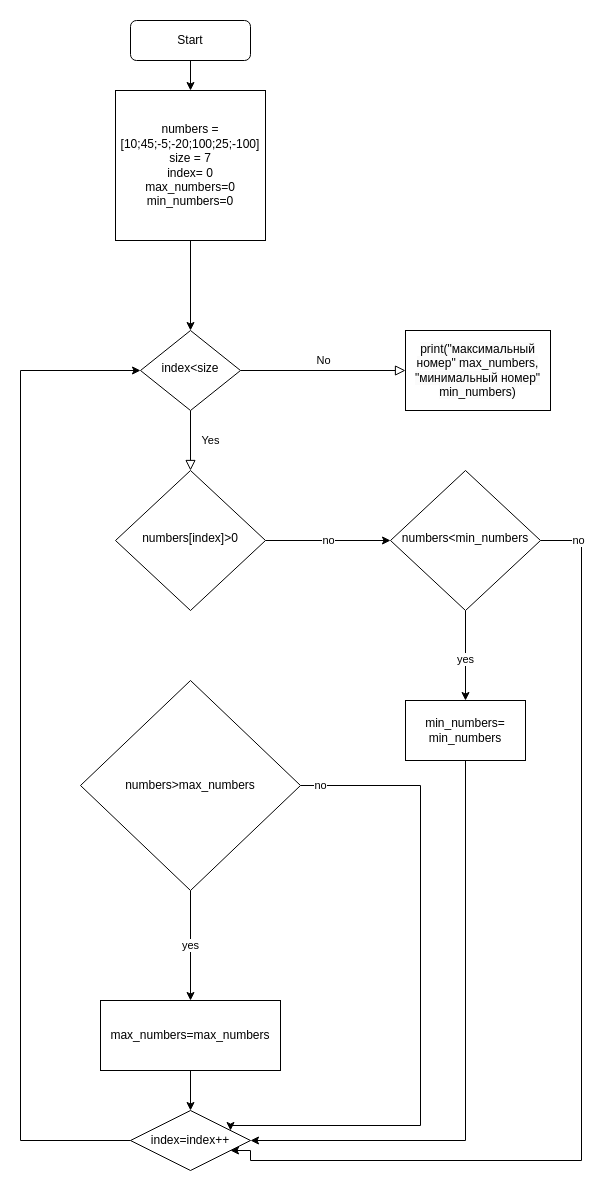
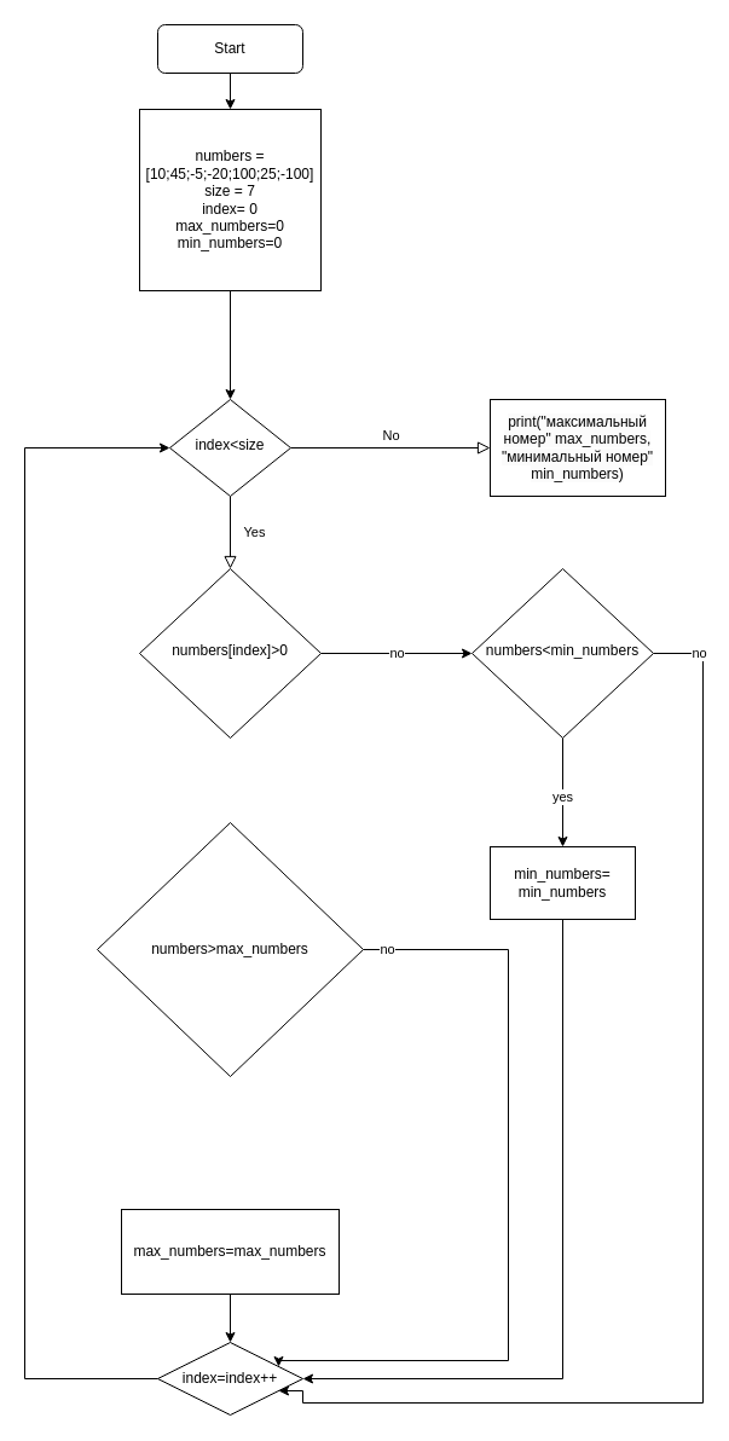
  <mxCell id="0" />
  <mxCell id="1" parent="0" />
  <mxCell id="2" style="edgeStyle=orthogonalEdgeStyle;rounded=0;orthogonalLoop=1;jettySize=auto;html=1;" edge="1" parent="1" source="3" target="10"><mxGeometry relative="1" as="geometry" /></mxCell>
  <mxCell id="3" value="Start" style="rounded=1;whiteSpace=wrap;html=1;fontSize=12;glass=0;strokeWidth=1;shadow=0;" parent="1" vertex="1"><mxGeometry x="130" width="120" height="40" as="geometry" y="20" /></mxCell>
  <mxCell id="4" value="Yes" style="rounded=0;html=1;jettySize=auto;orthogonalLoop=1;fontSize=11;endArrow=block;endFill=0;endSize=8;strokeWidth=1;shadow=0;labelBackgroundColor=none;edgeStyle=orthogonalEdgeStyle;" parent="1" source="6" target="8" edge="1"><mxGeometry y="20" relative="1" as="geometry"><mxPoint as="offset" /></mxGeometry></mxCell>
  <mxCell id="5" value="No" style="edgeStyle=orthogonalEdgeStyle;rounded=0;html=1;jettySize=auto;orthogonalLoop=1;fontSize=11;endArrow=block;endFill=0;endSize=8;strokeWidth=1;shadow=0;labelBackgroundColor=none;entryX=0;entryY=0.5;entryDx=0;entryDy=0;" parent="1" source="6" target="18" edge="1"><mxGeometry y="10" relative="1" as="geometry"><mxPoint as="offset" /><mxPoint x="401.53" y="371.52" as="targetPoint" /></mxGeometry></mxCell>
  <mxCell id="6" value="index&amp;lt;size" style="rhombus;whiteSpace=wrap;html=1;shadow=0;fontFamily=Helvetica;fontSize=12;align=center;strokeWidth=1;spacing=6;spacingTop=-4;" parent="1" vertex="1"><mxGeometry x="140" y="330" width="100" height="80" as="geometry" /></mxCell>
  <mxCell id="7" value="no" style="edgeStyle=orthogonalEdgeStyle;rounded=0;orthogonalLoop=1;jettySize=auto;html=1;entryX=0;entryY=0.5;entryDx=0;entryDy=0;" edge="1" parent="1" source="8" target="13"><mxGeometry relative="1" as="geometry"><mxPoint x="400" y="540" as="targetPoint" /></mxGeometry></mxCell>
  <mxCell id="8" value="numbers[index]&amp;gt;0" style="rhombus;whiteSpace=wrap;html=1;shadow=0;fontFamily=Helvetica;fontSize=12;align=center;strokeWidth=1;spacing=6;spacingTop=-4;" parent="1" vertex="1"><mxGeometry x="115" y="470" width="150" height="140" as="geometry" /></mxCell>
  <mxCell id="9" style="edgeStyle=orthogonalEdgeStyle;rounded=0;orthogonalLoop=1;jettySize=auto;html=1;entryX=0.5;entryY=0;entryDx=0;entryDy=0;" edge="1" parent="1" source="10" target="6"><mxGeometry relative="1" as="geometry"><mxPoint x="240" y="260" as="targetPoint" /></mxGeometry></mxCell>
  <mxCell id="10" value="numbers =[10;45;-5;-20;100;25;-100]&lt;br&gt;size = 7&lt;br&gt;index= 0&lt;br&gt;max_numbers=0&lt;br&gt;min_numbers=0" style="whiteSpace=wrap;html=1;aspect=fixed;" vertex="1" parent="1"><mxGeometry x="115" y="90" width="150" height="150" as="geometry" /></mxCell>
  <mxCell id="11" value="yes" style="edgeStyle=orthogonalEdgeStyle;rounded=0;orthogonalLoop=1;jettySize=auto;html=1;entryX=0.5;entryY=0;entryDx=0;entryDy=0;" edge="1" parent="1" source="13" target="15"><mxGeometry x="0.086" relative="1" as="geometry"><mxPoint x="465" y="660" as="targetPoint" /><mxPoint as="offset" /></mxGeometry></mxCell>
  <mxCell id="12" value="no" style="edgeStyle=orthogonalEdgeStyle;rounded=0;orthogonalLoop=1;jettySize=auto;html=1;entryX=1;entryY=0.75;entryDx=0;entryDy=0;" edge="1" parent="1" target="17"><mxGeometry x="-0.926" relative="1" as="geometry"><mxPoint x="330" y="1290" as="targetPoint" /><mxPoint x="540" y="540" as="sourcePoint" /><Array as="points"><mxPoint x="581" y="540" /><mxPoint x="581" y="1160" /><mxPoint x="250" y="1160" /></Array><mxPoint as="offset" /></mxGeometry></mxCell>
  <mxCell id="13" value="numbers&amp;lt;min_numbers" style="rhombus;whiteSpace=wrap;html=1;shadow=0;fontFamily=Helvetica;fontSize=12;align=center;strokeWidth=1;spacing=6;spacingTop=-4;" vertex="1" parent="1"><mxGeometry x="390" y="470" width="150" height="140" as="geometry" /></mxCell>
  <mxCell id="14" style="edgeStyle=orthogonalEdgeStyle;rounded=0;orthogonalLoop=1;jettySize=auto;html=1;entryX=1;entryY=0.5;entryDx=0;entryDy=0;exitX=0.5;exitY=1;exitDx=0;exitDy=0;" edge="1" parent="1" source="15" target="17"><mxGeometry relative="1" as="geometry" /></mxCell>
  <mxCell id="15" value="min_numbers= min_numbers" style="rounded=0;whiteSpace=wrap;html=1;" vertex="1" parent="1"><mxGeometry x="405" y="700" width="120" height="60" as="geometry" /></mxCell>
  <mxCell id="16" style="edgeStyle=orthogonalEdgeStyle;rounded=0;orthogonalLoop=1;jettySize=auto;html=1;entryX=0;entryY=0.5;entryDx=0;entryDy=0;" edge="1" parent="1" source="17" target="6"><mxGeometry relative="1" as="geometry"><Array as="points"><mxPoint x="20" y="1140" /><mxPoint x="20" y="370" /></Array></mxGeometry></mxCell>
  <mxCell id="17" value="index=index++" style="rhombus;whiteSpace=wrap;html=1;" vertex="1" parent="1"><mxGeometry x="130" y="1110" width="120" height="60" as="geometry" /></mxCell>
  <mxCell id="18" value="&lt;br&gt;&lt;span style=&quot;border-color: var(--border-color); color: rgb(0, 0, 0); font-family: Helvetica; font-size: 12px; font-style: normal; font-variant-ligatures: normal; font-variant-caps: normal; font-weight: 400; letter-spacing: normal; orphans: 2; text-align: center; text-indent: 0px; text-transform: none; widows: 2; word-spacing: 0px; -webkit-text-stroke-width: 0px; text-decoration-thickness: initial; text-decoration-style: initial; text-decoration-color: initial; background-color: rgb(251, 251, 251); float: none; display: inline !important;&quot;&gt;print(&quot;максимальный номер&quot; max_numbers,&lt;/span&gt;&lt;br style=&quot;border-color: var(--border-color); color: rgb(0, 0, 0); font-family: Helvetica; font-size: 12px; font-style: normal; font-variant-ligatures: normal; font-variant-caps: normal; font-weight: 400; letter-spacing: normal; orphans: 2; text-align: center; text-indent: 0px; text-transform: none; widows: 2; word-spacing: 0px; -webkit-text-stroke-width: 0px; text-decoration-thickness: initial; text-decoration-style: initial; text-decoration-color: initial; background-color: rgb(251, 251, 251);&quot;&gt;&lt;span style=&quot;border-color: var(--border-color); color: rgb(0, 0, 0); font-family: Helvetica; font-size: 12px; font-style: normal; font-variant-ligatures: normal; font-variant-caps: normal; font-weight: 400; letter-spacing: normal; orphans: 2; text-align: center; text-indent: 0px; text-transform: none; widows: 2; word-spacing: 0px; -webkit-text-stroke-width: 0px; text-decoration-thickness: initial; text-decoration-style: initial; text-decoration-color: initial; background-color: rgb(251, 251, 251); float: none; display: inline !important;&quot;&gt;&quot;минимальный номер&quot; min_numbers)&lt;/span&gt;&lt;br style=&quot;border-color: var(--border-color); color: rgb(0, 0, 0); font-family: Helvetica; font-size: 12px; font-style: normal; font-variant-ligatures: normal; font-variant-caps: normal; font-weight: 400; letter-spacing: normal; orphans: 2; text-align: center; text-indent: 0px; text-transform: none; widows: 2; word-spacing: 0px; -webkit-text-stroke-width: 0px; background-color: rgb(251, 251, 251); text-decoration-thickness: initial; text-decoration-style: initial; text-decoration-color: initial;&quot;&gt;&lt;br&gt;" style="rounded=0;whiteSpace=wrap;html=1;" vertex="1" parent="1"><mxGeometry x="405" y="330" width="145" height="80" as="geometry" /></mxCell>
  <mxCell id="19" value="no" style="edgeStyle=orthogonalEdgeStyle;rounded=0;orthogonalLoop=1;jettySize=auto;html=1;entryX=1;entryY=0.25;entryDx=0;entryDy=0;" edge="1" parent="1" source="21" target="17"><mxGeometry x="-0.938" relative="1" as="geometry"><Array as="points"><mxPoint x="420" y="785" /><mxPoint x="420" y="1125" /></Array><mxPoint as="offset" /></mxGeometry></mxCell>
- <mxCell id="20" value="yes" style="edgeStyle=orthogonalEdgeStyle;rounded=0;orthogonalLoop=1;jettySize=auto;html=1;entryX=0.5;entryY=0;entryDx=0;entryDy=0;" edge="1" parent="1" source="21" target="23"><mxGeometry relative="1" as="geometry"><mxPoint x="190" y="980" as="targetPoint" /></mxGeometry></mxCell>
  <mxCell id="21" value="numbers&amp;gt;max_numbers" style="rhombus;whiteSpace=wrap;html=1;" vertex="1" parent="1"><mxGeometry x="80" y="680" width="220" height="210" as="geometry" /></mxCell>
  <mxCell id="22" style="edgeStyle=orthogonalEdgeStyle;rounded=0;orthogonalLoop=1;jettySize=auto;html=1;exitX=0.5;exitY=1;exitDx=0;exitDy=0;" edge="1" parent="1" source="23" target="17"><mxGeometry relative="1" as="geometry"><mxPoint x="190" y="1140" as="sourcePoint" /></mxGeometry></mxCell>
  <mxCell id="23" value="max_numbers=max_numbers" style="rounded=0;whiteSpace=wrap;html=1;" vertex="1" parent="1"><mxGeometry x="100" y="1000" width="180" height="70" as="geometry" /></mxCell>
